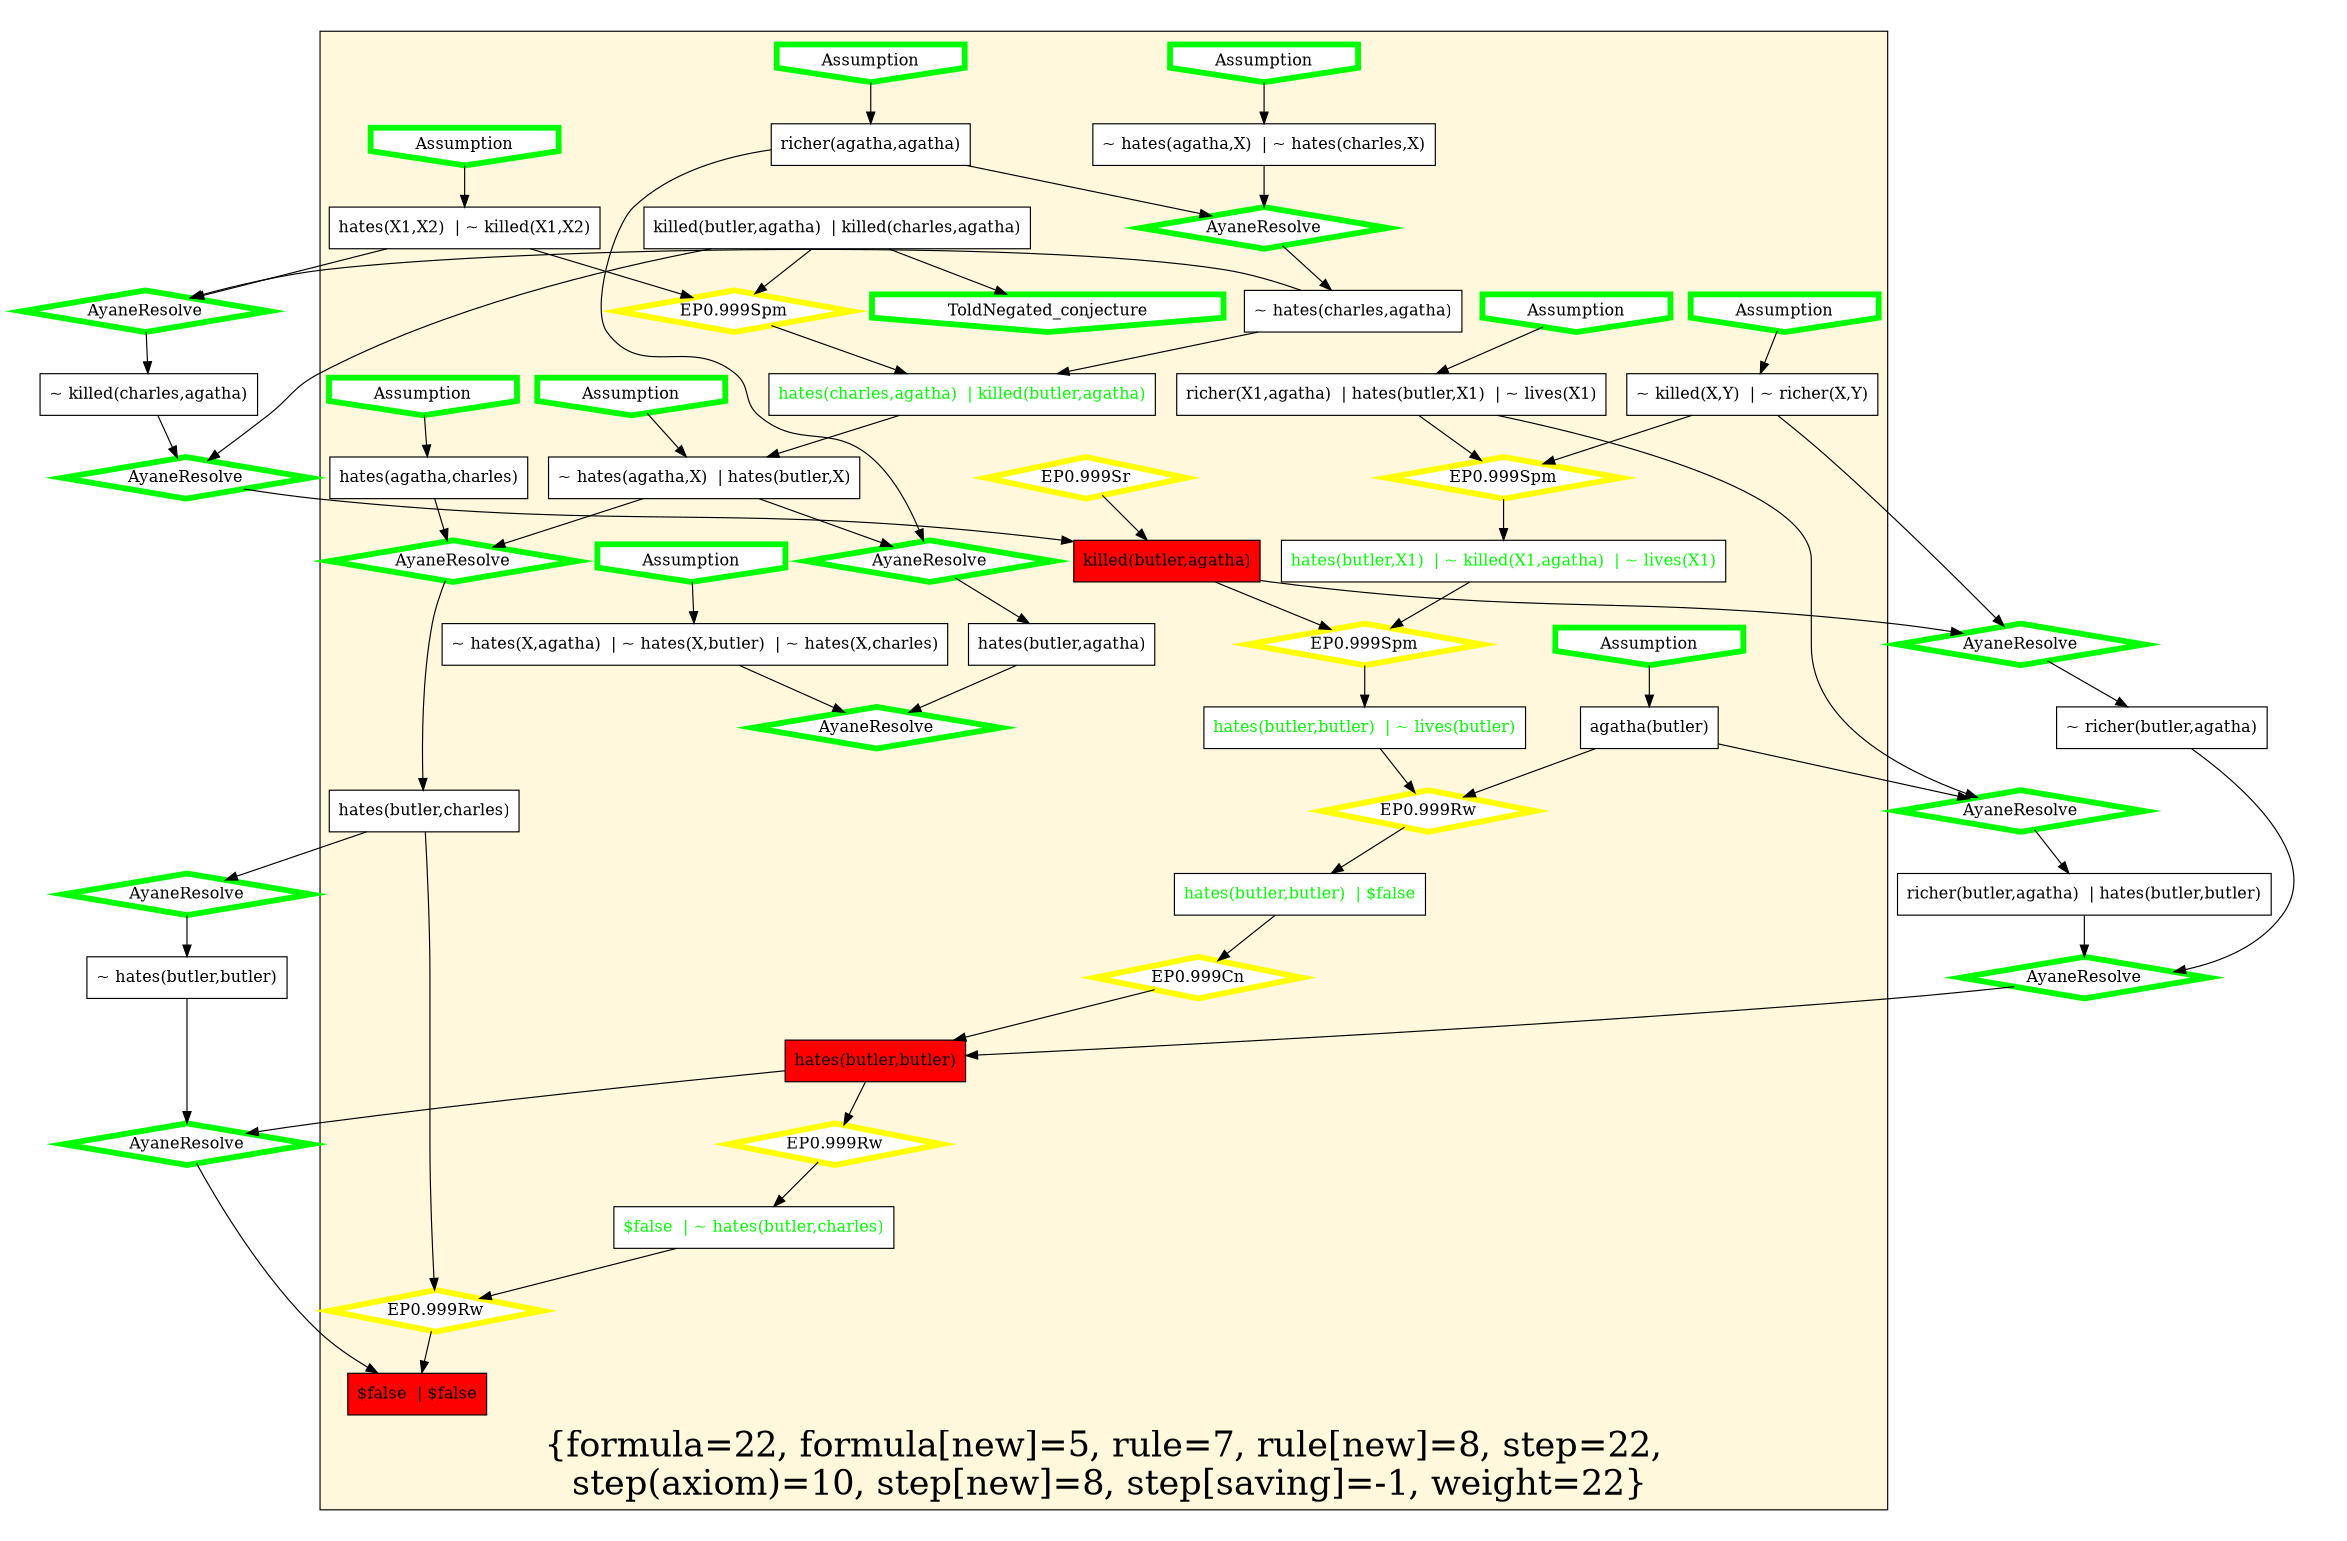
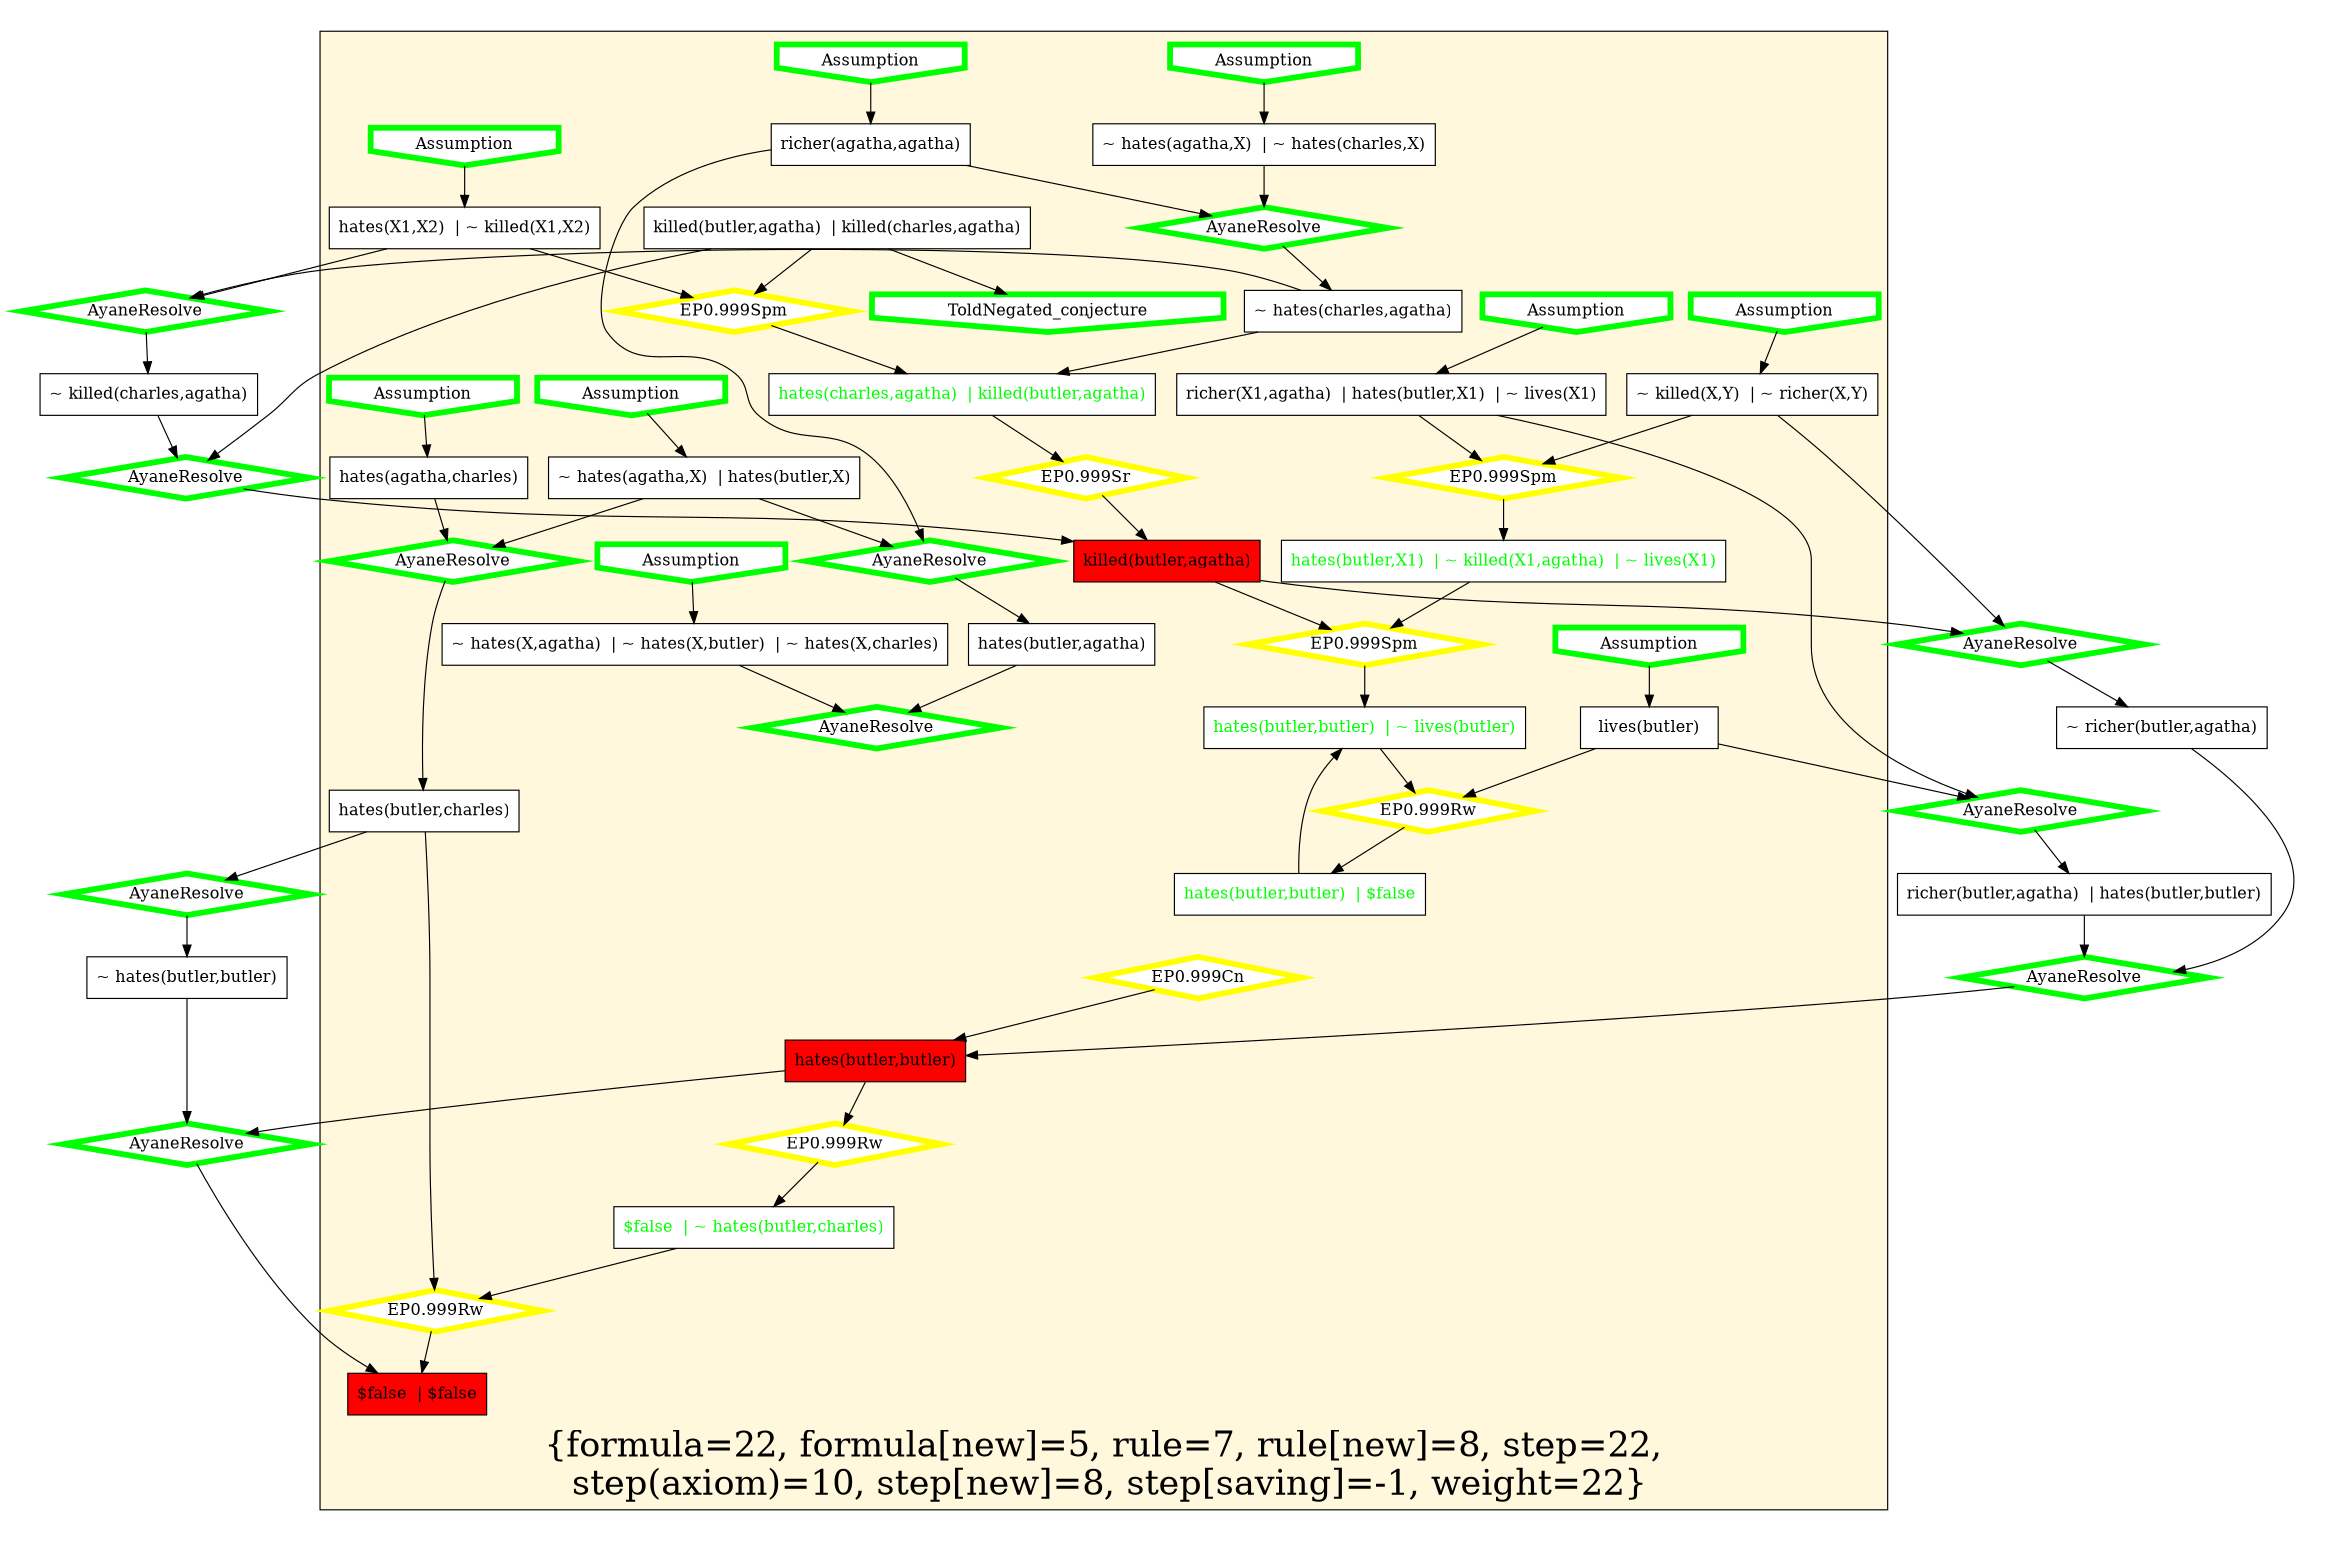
  digraph {
    node [color=black fillcolor=white shape=box style=filled penwidth=5]
    n1 [label="~ killed(X,Y)  | ~ richer(X,Y)" penwidth=""]
    n2 [label="~ hates(charles,agatha)" penwidth=""]
-   n3 [label="agatha(butler)" penwidth=""]
+   n3 [label="lives(butler)" penwidth=""]
    n4 [fillcolor=red label="hates(butler,butler)" penwidth=""]
    n5 [label="~ hates(X,agatha)  | ~ hates(X,butler)  | ~ hates(X,charles)" penwidth=""]
    n6 [label="hates(X1,X2)  | ~ killed(X1,X2)" penwidth=""]
    n7 [label="~ hates(agatha,X)  | ~ hates(charles,X)" penwidth=""]
    n8 [fontcolor=green label="hates(charles,agatha)  | killed(butler,agatha)" penwidth=""]
    n9 [fillcolor=red label="$false  | $false" penwidth=""]
    n10 [fillcolor=red label="killed(butler,agatha)" penwidth=""]
    n11 [label="hates(butler,charles)" penwidth=""]
    n12 [fontcolor=green label="hates(butler,butler)  | ~ lives(butler)" penwidth=""]
    n13 [fontcolor=green label="hates(butler,X1)  | ~ killed(X1,agatha)  | ~ lives(X1)" penwidth=""]
    n14 [fontcolor=green label="$false  | ~ hates(butler,charles)" penwidth=""]
    n15 [label="richer(X1,agatha)  | hates(butler,X1)  | ~ lives(X1)" penwidth=""]
    n16 [label="killed(butler,agatha)  | killed(charles,agatha)" penwidth=""]
    n17 [label="richer(agatha,agatha)" penwidth=""]
    n18 [label="hates(agatha,charles)" penwidth=""]
    n19 [label="hates(butler,agatha)" penwidth=""]
    n20 [fontcolor=green label="hates(butler,butler)  | $false" penwidth=""]
    n21 [label="~ hates(agatha,X)  | hates(butler,X)" penwidth=""]
    n22 [color=yellow label="EP0.999Spm" shape=diamond]
    n23 [color=green label=AyaneResolve shape=diamond]
    n24 [color=yellow label="EP0.999Rw" shape=diamond]
    n25 [color=green label=Assumption shape=invhouse]
    n26 [color=green label=Assumption shape=invhouse]
    n27 [color=yellow label="EP0.999Cn" shape=diamond]
    n28 [color=green label=Assumption shape=invhouse]
    n29 [color=green label=Assumption shape=invhouse]
    n30 [color=green label=AyaneResolve shape=diamond]
    n31 [color=green label=Assumption shape=invhouse]
    n32 [color=yellow label="EP0.999Rw" shape=diamond]
    n33 [color=green label=Assumption shape=invhouse]
    n34 [color=yellow label="EP0.999Rw" shape=diamond]
    n35 [color=yellow label="EP0.999Spm" shape=diamond]
    n36 [color=green label=Assumption shape=invhouse]
    n37 [color=green label=Assumption shape=invhouse]
    n38 [color=green label=ToldNegated_conjecture shape=invhouse]
    n39 [color=green label=Assumption shape=invhouse]
    n40 [color=green label=AyaneResolve shape=diamond]
    n41 [color=yellow label="EP0.999Spm" shape=diamond]
    n42 [color=yellow label="EP0.999Sr" shape=diamond]
    n43 [color=green label=AyaneResolve shape=diamond]
    n44 [color=green label=AyaneResolve shape=diamond]
    n45 [color=green label=AyaneResolve shape=diamond]
    n46 [color=green label=AyaneResolve shape=diamond]
    n47 [color=green label=AyaneResolve shape=diamond]
    n48 [color=green label=AyaneResolve shape=diamond]
    n49 [color=green label=AyaneResolve shape=diamond]
    n50 [label="~ richer(butler,agatha)" penwidth=""]
    n51 [label="~ killed(charles,agatha)" penwidth=""]
    n52 [label="richer(butler,agatha)  | hates(butler,butler)" penwidth=""]
    n53 [color=green label=AyaneResolve shape=diamond]
    n54 [label="~ hates(butler,butler)" penwidth=""]
    subgraph cluster_1 {
      fillcolor=cornsilk
      fontsize=30
      label="{formula=22, formula[new]=5, rule=7, rule[new]=8, step=22,\n step(axiom)=10, step[new]=8, step[saving]=-1, weight=22}"
      labelloc=b
      style=filled
      n1
      n2
      n3
      n4
      n5
      n6
      n7
      n8
      n9
      n10
      n11
      n12
      n13
      n14
      n15
      n16
      n17
      n18
      n19
      n20
      n21
      n22
      n23
      n24
      n25
      n26
      n27
      n28
      n29
      n30
      n31
      n32
      n33
      n34
      n35
      n36
      n37
      n38
      n39
      n40
      n41
      n42
      n43
    }
    n1 -> n35
    n1 -> n44
    n2 -> n8
    n2 -> n45
    n3 -> n32
    n3 -> n46
    n4 -> n24
    n4 -> n47
    n5 -> n23
    n6 -> n41
    n6 -> n45
    n7 -> n43
-   n8 -> n21
+   n8 -> n42
    n10 -> n22
    n10 -> n44
    n11 -> n34
    n11 -> n48
    n12 -> n32
    n13 -> n22
    n14 -> n34
    n15 -> n35
    n15 -> n46
    n16 -> n38
    n16 -> n41
    n16 -> n49
    n17 -> n40
    n17 -> n43
    n18 -> n30
    n19 -> n23
-   n20 -> n27
+   n20 -> n12
    n21 -> n30
    n21 -> n40
    n22 -> n12
    n24 -> n14
    n25 -> n17
    n26 -> n3
    n27 -> n4
    n28 -> n5
    n29 -> n18
    n30 -> n11
    n31 -> n15
    n32 -> n20
    n33 -> n7
    n34 -> n9
    n35 -> n13
    n36 -> n6
    n37 -> n21
    n39 -> n1
    n40 -> n19
    n41 -> n8
    n42 -> n10
    n43 -> n2
    n44 -> n50
    n45 -> n51
    n46 -> n52
    n47 -> n9
    n48 -> n54
    n49 -> n10
    n50 -> n53
    n51 -> n49
    n52 -> n53
    n53 -> n4
    n54 -> n47
  }
